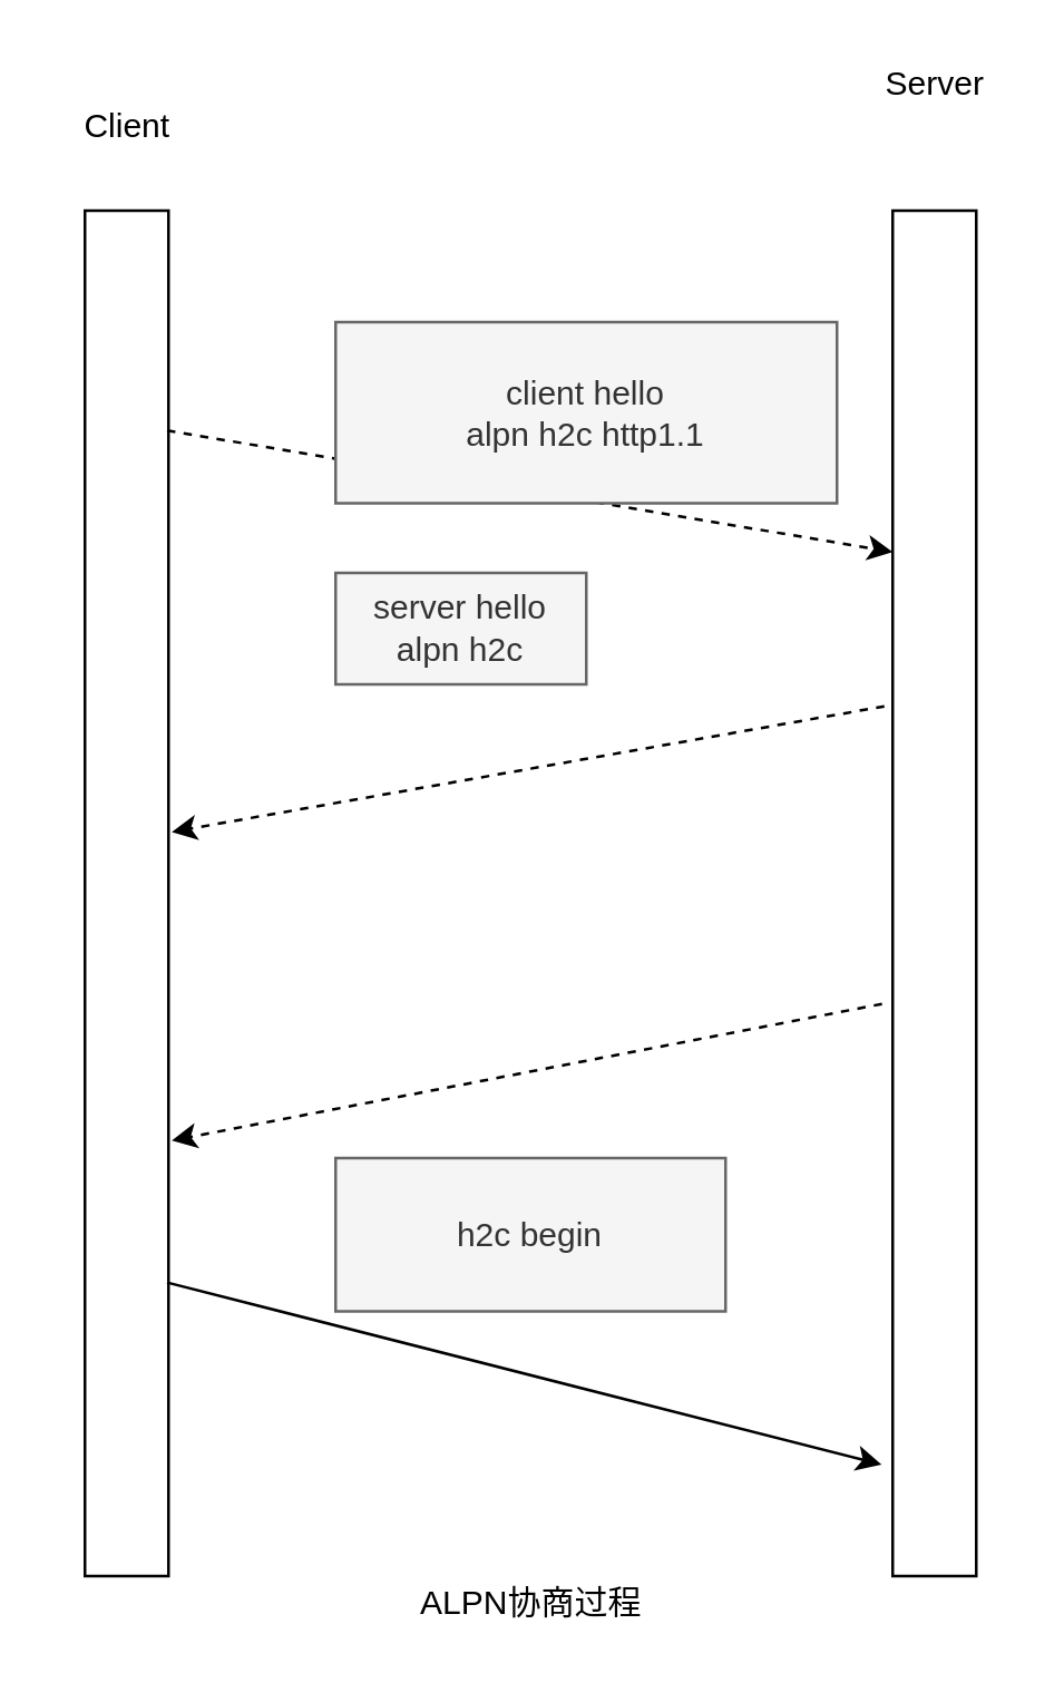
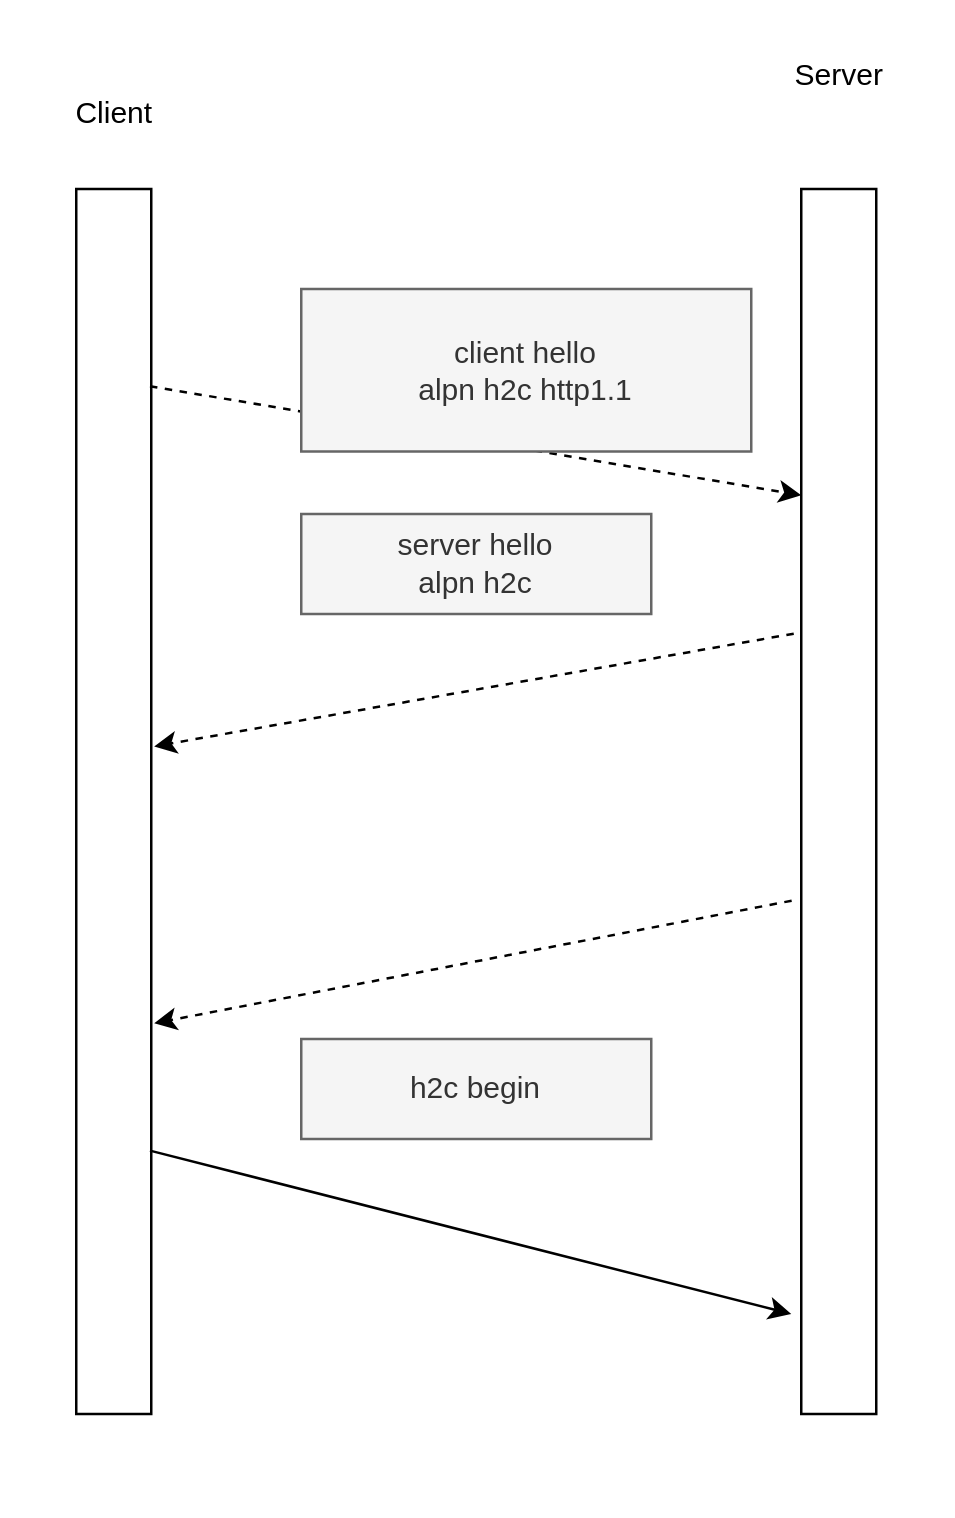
  <mxCell id="0" />
  <mxCell id="1" parent="0" />
  <mxCell id="2" value="" style="rounded=0;whiteSpace=wrap;html=1;" vertex="1" parent="1"><mxGeometry x="30" y="75" width="30" height="490" as="geometry" /></mxCell>
  <mxCell id="3" value="" style="rounded=0;whiteSpace=wrap;html=1;" vertex="1" parent="1"><mxGeometry x="320" y="75" width="30" height="490" as="geometry" /></mxCell>
  <mxCell id="4" value="" style="endArrow=classic;html=1;exitX=0.983;exitY=0.161;exitDx=0;exitDy=0;exitPerimeter=0;entryX=0;entryY=0.25;entryDx=0;entryDy=0;dashed=1;" edge="1" parent="1" source="2" target="3"><mxGeometry width="50" height="50" relative="1" as="geometry"><mxPoint x="210" y="275" as="sourcePoint" /><mxPoint x="260" y="225" as="targetPoint" /></mxGeometry></mxCell>
  <mxCell id="5" value="client hello &lt;br&gt;alpn h2c http1.1" style="text;html=1;align=center;verticalAlign=middle;whiteSpace=wrap;rounded=0;fillColor=#f5f5f5;strokeColor=#666666;fontColor=#333333;" vertex="1" parent="1"><mxGeometry x="120" y="115" width="180" height="65" as="geometry" /></mxCell>
  <mxCell id="6" value="" style="endArrow=classic;html=1;exitX=-0.1;exitY=0.363;exitDx=0;exitDy=0;exitPerimeter=0;entryX=1.039;entryY=0.455;entryDx=0;entryDy=0;entryPerimeter=0;dashed=1;" edge="1" parent="1" source="3" target="2"><mxGeometry width="50" height="50" relative="1" as="geometry"><mxPoint x="72.82" y="148.7" as="sourcePoint" /><mxPoint x="330" y="207.5" as="targetPoint" /></mxGeometry></mxCell>
- <mxCell id="7" value="server hello &lt;br&gt;alpn h2c" style="text;html=1;align=center;verticalAlign=middle;whiteSpace=wrap;rounded=0;fillColor=#f5f5f5;strokeColor=#666666;fontColor=#333333;" vertex="1" parent="1"><mxGeometry x="120" y="205" width="90" height="40" as="geometry" /></mxCell>
+ <mxCell id="7" value="server hello &lt;br&gt;alpn h2c" style="text;html=1;align=center;verticalAlign=middle;whiteSpace=wrap;rounded=0;fillColor=#f5f5f5;strokeColor=#666666;fontColor=#333333;" vertex="1" parent="1"><mxGeometry x="120" y="205" width="140" height="40" as="geometry" /></mxCell>
  <mxCell id="8" value="" style="endArrow=classic;html=1;exitX=0.983;exitY=0.785;exitDx=0;exitDy=0;exitPerimeter=0;" edge="1" parent="1" source="2"><mxGeometry width="50" height="50" relative="1" as="geometry"><mxPoint x="210" y="465" as="sourcePoint" /><mxPoint x="316" y="525" as="targetPoint" /></mxGeometry></mxCell>
- <mxCell id="9" value="h2c begin" style="text;html=1;align=center;verticalAlign=middle;whiteSpace=wrap;rounded=0;fillColor=#f5f5f5;strokeColor=#666666;fontColor=#333333;" vertex="1" parent="1"><mxGeometry x="120" y="415" width="140" height="55" as="geometry" /></mxCell>
+ <mxCell id="9" value="h2c begin" style="text;html=1;align=center;verticalAlign=middle;whiteSpace=wrap;rounded=0;fillColor=#f5f5f5;strokeColor=#666666;fontColor=#333333;" vertex="1" parent="1"><mxGeometry x="120" y="415" width="140" height="40" as="geometry" /></mxCell>
  <mxCell id="10" value="" style="endArrow=classic;html=1;exitX=-0.128;exitY=0.581;exitDx=0;exitDy=0;exitPerimeter=0;entryX=1.039;entryY=0.681;entryDx=0;entryDy=0;entryPerimeter=0;dashed=1;" edge="1" parent="1" source="3" target="2"><mxGeometry width="50" height="50" relative="1" as="geometry"><mxPoint x="327" y="262.87" as="sourcePoint" /><mxPoint x="70" y="395" as="targetPoint" /></mxGeometry></mxCell>
  <mxCell id="11" value="Client" style="text;html=1;align=center;verticalAlign=middle;resizable=0;points=[];autosize=1;strokeColor=none;fillColor=none;" vertex="1" parent="1"><mxGeometry x="20" y="35" width="50" height="20" as="geometry" /></mxCell>
  <mxCell id="12" value="Server" style="text;html=1;align=center;verticalAlign=middle;resizable=0;points=[];autosize=1;strokeColor=none;fillColor=none;" vertex="1" parent="1"><mxGeometry x="310" y="20" width="50" height="20" as="geometry" /></mxCell>
- <mxCell id="13" value="ALPN协商过程" style="text;html=1;align=center;verticalAlign=middle;resizable=0;points=[];autosize=1;strokeColor=none;fillColor=none;" vertex="1" parent="1"><mxGeometry x="145" y="565" width="90" height="20" as="geometry" /></mxCell>
